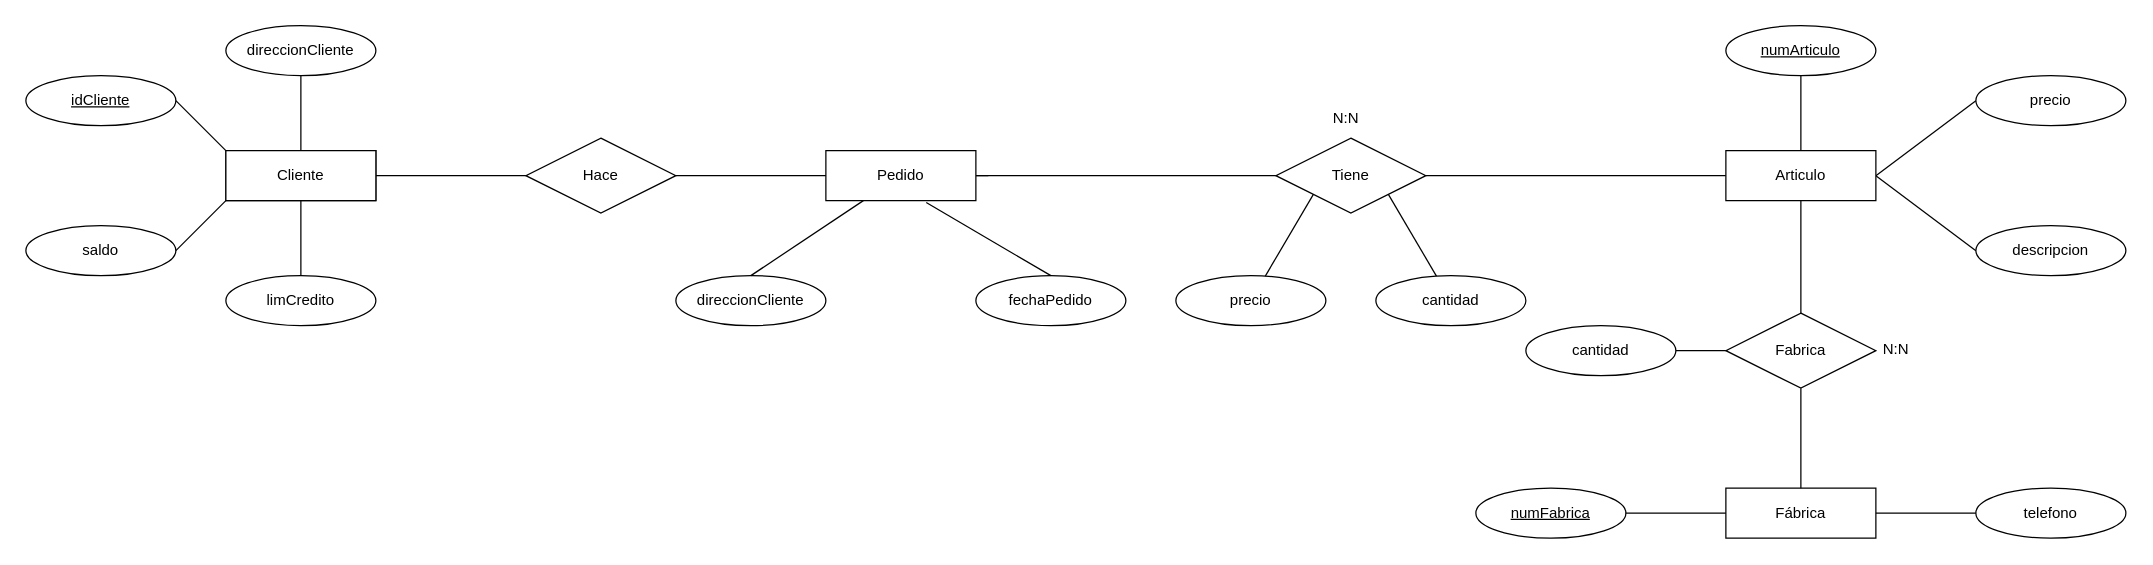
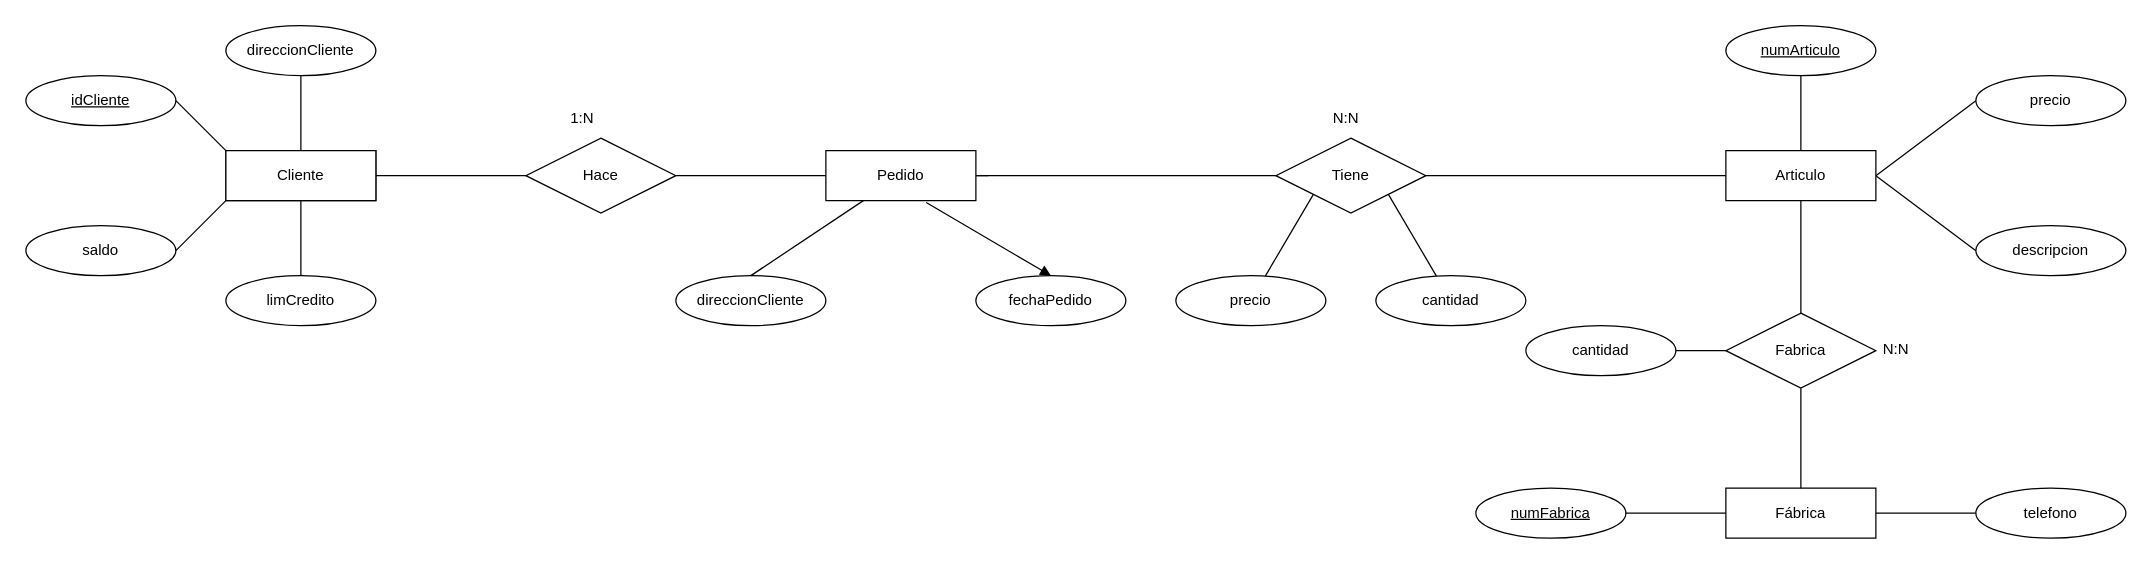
  <mxCell id="0" />
  <mxCell id="1" parent="0" />
  <mxCell id="2" value="Cliente" style="shape=ext;margin=3;double=1;whiteSpace=wrap;html=1;align=center;" parent="1" vertex="1"><mxGeometry x="180" y="120" width="120" height="40" as="geometry" /></mxCell>
  <mxCell id="3" value="Hace" style="shape=rhombus;perimeter=rhombusPerimeter;whiteSpace=wrap;html=1;align=center;" parent="1" vertex="1"><mxGeometry x="420" y="110" width="120" height="60" as="geometry" /></mxCell>
  <mxCell id="4" value="idCliente" style="ellipse;whiteSpace=wrap;html=1;align=center;fontStyle=4;" parent="1" vertex="1"><mxGeometry x="20" y="60" width="120" height="40" as="geometry" /></mxCell>
  <mxCell id="5" value="&lt;div&gt;saldo&lt;/div&gt;" style="ellipse;whiteSpace=wrap;html=1;align=center;" parent="1" vertex="1"><mxGeometry x="20" y="180" width="120" height="40" as="geometry" /></mxCell>
  <mxCell id="6" value="&lt;div&gt;limCredito&lt;/div&gt;" style="ellipse;whiteSpace=wrap;html=1;align=center;" parent="1" vertex="1"><mxGeometry x="180" y="220" width="120" height="40" as="geometry" /></mxCell>
  <mxCell id="7" value="" style="endArrow=none;html=1;rounded=0;entryX=0;entryY=0;entryDx=0;entryDy=0;" parent="1" target="2" edge="1"><mxGeometry relative="1" as="geometry"><mxPoint x="140" y="80" as="sourcePoint" /><mxPoint x="300" y="80" as="targetPoint" /></mxGeometry></mxCell>
  <mxCell id="8" value="" style="endArrow=none;html=1;rounded=0;entryX=0.5;entryY=0;entryDx=0;entryDy=0;exitX=0.5;exitY=1;exitDx=0;exitDy=0;" parent="1" target="2" edge="1"><mxGeometry relative="1" as="geometry"><mxPoint x="240" y="60" as="sourcePoint" /><mxPoint x="300" y="100" as="targetPoint" /></mxGeometry></mxCell>
  <mxCell id="9" value="" style="endArrow=none;html=1;rounded=0;exitX=1;exitY=0.5;exitDx=0;exitDy=0;entryX=0;entryY=1;entryDx=0;entryDy=0;" parent="1" source="5" target="2" edge="1"><mxGeometry relative="1" as="geometry"><mxPoint x="40" y="160" as="sourcePoint" /><mxPoint x="200" y="160" as="targetPoint" /></mxGeometry></mxCell>
  <mxCell id="10" value="" style="endArrow=none;html=1;rounded=0;exitX=0.5;exitY=1;exitDx=0;exitDy=0;entryX=0.5;entryY=0;entryDx=0;entryDy=0;" parent="1" source="2" target="6" edge="1"><mxGeometry relative="1" as="geometry"><mxPoint x="210" y="200" as="sourcePoint" /><mxPoint x="370" y="200" as="targetPoint" /></mxGeometry></mxCell>
  <mxCell id="11" value="" style="endArrow=none;html=1;rounded=0;entryX=0;entryY=0.5;entryDx=0;entryDy=0;" parent="1" target="3" edge="1"><mxGeometry relative="1" as="geometry"><mxPoint x="300" y="140" as="sourcePoint" /><mxPoint x="410" y="140" as="targetPoint" /></mxGeometry></mxCell>
  <mxCell id="12" value="" style="endArrow=none;html=1;rounded=0;exitX=1;exitY=0.5;exitDx=0;exitDy=0;" parent="1" source="32" edge="1"><mxGeometry relative="1" as="geometry"><mxPoint x="750" y="140" as="sourcePoint" /><mxPoint x="790" y="140" as="targetPoint" /></mxGeometry></mxCell>
  <mxCell id="13" value="&lt;div&gt;Tiene&lt;/div&gt;" style="shape=rhombus;perimeter=rhombusPerimeter;whiteSpace=wrap;html=1;align=center;" parent="1" vertex="1"><mxGeometry x="1020" y="110" width="120" height="60" as="geometry" /></mxCell>
  <mxCell id="14" value="" style="endArrow=none;html=1;rounded=0;entryX=1;entryY=0.5;entryDx=0;entryDy=0;" parent="1" source="13" target="32" edge="1"><mxGeometry relative="1" as="geometry"><mxPoint x="760" y="230" as="sourcePoint" /><mxPoint x="970" y="140" as="targetPoint" /></mxGeometry></mxCell>
  <mxCell id="15" value="" style="endArrow=none;html=1;rounded=0;entryX=1;entryY=0.5;entryDx=0;entryDy=0;exitX=0;exitY=0.5;exitDx=0;exitDy=0;" parent="1" target="13" edge="1" source="22"><mxGeometry relative="1" as="geometry"><mxPoint x="1550" y="140" as="sourcePoint" /><mxPoint x="1320" y="220" as="targetPoint" /></mxGeometry></mxCell>
  <mxCell id="16" value="N:N" style="text;strokeColor=none;fillColor=none;spacingLeft=4;spacingRight=4;overflow=hidden;rotatable=0;points=[[0,0.5],[1,0.5]];portConstraint=eastwest;fontSize=12;" parent="1" vertex="1"><mxGeometry x="1060" y="80" width="40" height="30" as="geometry" /></mxCell>
  <mxCell id="17" value="precio" style="ellipse;whiteSpace=wrap;html=1;align=center;" parent="1" vertex="1"><mxGeometry x="1580" y="60" width="120" height="40" as="geometry" /></mxCell>
  <mxCell id="18" value="" style="endArrow=none;html=1;rounded=0;entryX=1;entryY=0.5;entryDx=0;entryDy=0;exitX=0;exitY=0.5;exitDx=0;exitDy=0;" parent="1" source="17" target="22" edge="1"><mxGeometry relative="1" as="geometry"><mxPoint x="1310" y="205" as="sourcePoint" /><mxPoint x="1440" y="165" as="targetPoint" /></mxGeometry></mxCell>
  <mxCell id="19" value="" style="endArrow=none;html=1;rounded=0;entryX=0;entryY=0.5;entryDx=0;entryDy=0;exitX=1;exitY=0.5;exitDx=0;exitDy=0;" parent="1" target="42" edge="1" source="22"><mxGeometry relative="1" as="geometry"><mxPoint x="1440" y="165" as="sourcePoint" /><mxPoint x="1560" y="220" as="targetPoint" /></mxGeometry></mxCell>
  <mxCell id="20" value="" style="endArrow=none;html=1;rounded=0;exitX=0.5;exitY=0;exitDx=0;exitDy=0;" parent="1" source="22" target="43" edge="1"><mxGeometry relative="1" as="geometry"><mxPoint x="1440" y="90" as="sourcePoint" /><mxPoint x="1440" y="60" as="targetPoint" /></mxGeometry></mxCell>
  <mxCell id="21" value="Cliente" style="whiteSpace=wrap;html=1;align=center;" parent="1" vertex="1"><mxGeometry x="180" y="120" width="120" height="40" as="geometry" /></mxCell>
  <mxCell id="22" value="Articulo" style="whiteSpace=wrap;html=1;align=center;" parent="1" vertex="1"><mxGeometry x="1380" y="120" width="120" height="40" as="geometry" /></mxCell>
  <mxCell id="23" value="Fábrica" style="whiteSpace=wrap;html=1;align=center;" parent="1" vertex="1"><mxGeometry x="1380" y="390" width="120" height="40" as="geometry" /></mxCell>
  <mxCell id="24" value="&lt;div&gt;Fabrica&lt;/div&gt;" style="shape=rhombus;perimeter=rhombusPerimeter;whiteSpace=wrap;html=1;align=center;" parent="1" vertex="1"><mxGeometry x="1380" y="250" width="120" height="60" as="geometry" /></mxCell>
  <mxCell id="25" value="" style="endArrow=none;html=1;rounded=0;exitX=0.5;exitY=0;exitDx=0;exitDy=0;entryX=0.5;entryY=1;entryDx=0;entryDy=0;" parent="1" source="23" edge="1" target="24"><mxGeometry relative="1" as="geometry"><mxPoint x="1440" y="430" as="sourcePoint" /><mxPoint x="1440" y="370" as="targetPoint" /></mxGeometry></mxCell>
  <mxCell id="26" value="N:N" style="text;strokeColor=none;fillColor=none;spacingLeft=4;spacingRight=4;overflow=hidden;rotatable=0;points=[[0,0.5],[1,0.5]];portConstraint=eastwest;fontSize=12;" parent="1" vertex="1"><mxGeometry x="1500" y="265" width="40" height="30" as="geometry" /></mxCell>
  <mxCell id="27" value="numFabrica" style="ellipse;whiteSpace=wrap;html=1;align=center;fontStyle=4;" parent="1" vertex="1"><mxGeometry x="1180" y="390" width="120" height="40" as="geometry" /></mxCell>
  <mxCell id="28" value="&lt;div&gt;telefono&lt;/div&gt;" style="ellipse;whiteSpace=wrap;html=1;align=center;" parent="1" vertex="1"><mxGeometry x="1580" y="390" width="120" height="40" as="geometry" /></mxCell>
  <mxCell id="29" value="" style="endArrow=none;html=1;rounded=0;" parent="1" edge="1"><mxGeometry relative="1" as="geometry"><mxPoint x="1500" y="410" as="sourcePoint" /><mxPoint x="1580" y="410" as="targetPoint" /></mxGeometry></mxCell>
  <mxCell id="30" value="" style="endArrow=none;html=1;rounded=0;entryX=0;entryY=0.5;entryDx=0;entryDy=0;" parent="1" target="23" edge="1"><mxGeometry relative="1" as="geometry"><mxPoint x="1300" y="410" as="sourcePoint" /><mxPoint x="1460" y="410" as="targetPoint" /></mxGeometry></mxCell>
+ <mxCell id="31" value="1:N" style="text;strokeColor=none;fillColor=none;spacingLeft=4;spacingRight=4;overflow=hidden;rotatable=0;points=[[0,0.5],[1,0.5]];portConstraint=eastwest;fontSize=12;" vertex="1" parent="1"><mxGeometry x="450" y="80" width="40" height="30" as="geometry" /></mxCell>
  <mxCell id="32" value="&lt;div&gt;Pedido&lt;/div&gt;" style="whiteSpace=wrap;html=1;align=center;" parent="1" vertex="1"><mxGeometry x="660" y="120" width="120" height="40" as="geometry" /></mxCell>
  <mxCell id="33" value="" style="endArrow=none;html=1;rounded=0;exitX=1;exitY=0.5;exitDx=0;exitDy=0;" edge="1" parent="1" source="3" target="32"><mxGeometry relative="1" as="geometry"><mxPoint x="530" y="140" as="sourcePoint" /><mxPoint x="850" y="140" as="targetPoint" /></mxGeometry></mxCell>
  <mxCell id="34" value="direccionCliente" style="ellipse;whiteSpace=wrap;html=1;align=center;" vertex="1" parent="1"><mxGeometry x="540" y="220" width="120" height="40" as="geometry" /></mxCell>
  <mxCell id="35" value="" style="endArrow=none;html=1;rounded=0;exitX=0.5;exitY=0;exitDx=0;exitDy=0;" edge="1" parent="1" source="34" target="32"><mxGeometry relative="1" as="geometry"><mxPoint x="720" y="210" as="sourcePoint" /><mxPoint x="720" y="160" as="targetPoint" /></mxGeometry></mxCell>
  <mxCell id="36" value="&lt;div&gt;fechaPedido&lt;/div&gt;" style="ellipse;whiteSpace=wrap;html=1;align=center;" vertex="1" parent="1"><mxGeometry x="780" y="220" width="120" height="40" as="geometry" /></mxCell>
- <mxCell id="37" value="" style="endArrow=none;html=1;rounded=0;entryX=0.5;entryY=0;entryDx=0;entryDy=0;exitX=0.669;exitY=1.039;exitDx=0;exitDy=0;exitPerimeter=0;" edge="1" parent="1" source="32" target="36"><mxGeometry relative="1" as="geometry"><mxPoint x="740" y="160" as="sourcePoint" /><mxPoint x="900" y="160" as="targetPoint" /></mxGeometry></mxCell>
+ <mxCell id="37" value="" style="endArrow=block;html=1;rounded=0;entryX=0.5;entryY=0;entryDx=0;entryDy=0;exitX=0.669;exitY=1.039;exitDx=0;exitDy=0;exitPerimeter=0;" edge="1" parent="1" source="32" target="36"><mxGeometry relative="1" as="geometry"><mxPoint x="740" y="160" as="sourcePoint" /><mxPoint x="900" y="160" as="targetPoint" /></mxGeometry></mxCell>
  <mxCell id="38" value="precio" style="ellipse;whiteSpace=wrap;html=1;align=center;" vertex="1" parent="1"><mxGeometry x="940" y="220" width="120" height="40" as="geometry" /></mxCell>
  <mxCell id="39" value="cantidad" style="ellipse;whiteSpace=wrap;html=1;align=center;" vertex="1" parent="1"><mxGeometry x="1100" y="220" width="120" height="40" as="geometry" /></mxCell>
  <mxCell id="40" value="" style="endArrow=none;html=1;rounded=0;entryX=0;entryY=1;entryDx=0;entryDy=0;" edge="1" parent="1" source="38" target="13"><mxGeometry relative="1" as="geometry"><mxPoint x="1010" y="220" as="sourcePoint" /><mxPoint x="1170" y="220" as="targetPoint" /></mxGeometry></mxCell>
  <mxCell id="41" value="" style="endArrow=none;html=1;rounded=0;exitX=1;exitY=1;exitDx=0;exitDy=0;" edge="1" parent="1" source="13" target="39"><mxGeometry relative="1" as="geometry"><mxPoint x="1100" y="140" as="sourcePoint" /><mxPoint x="1270" y="150" as="targetPoint" /></mxGeometry></mxCell>
  <mxCell id="42" value="&lt;div&gt;descripcion&lt;/div&gt;" style="ellipse;whiteSpace=wrap;html=1;align=center;" vertex="1" parent="1"><mxGeometry x="1580" y="180" width="120" height="40" as="geometry" /></mxCell>
  <mxCell id="43" value="&lt;div&gt;numArticulo&lt;/div&gt;" style="ellipse;whiteSpace=wrap;html=1;align=center;fontStyle=4;" vertex="1" parent="1"><mxGeometry x="1380" y="20" width="120" height="40" as="geometry" /></mxCell>
  <mxCell id="44" value="" style="endArrow=none;html=1;rounded=0;entryX=0.5;entryY=1;entryDx=0;entryDy=0;exitX=0.5;exitY=0;exitDx=0;exitDy=0;" edge="1" parent="1" source="24" target="22"><mxGeometry relative="1" as="geometry"><mxPoint x="1330" y="280" as="sourcePoint" /><mxPoint x="1490" y="280" as="targetPoint" /></mxGeometry></mxCell>
  <mxCell id="45" value="cantidad" style="ellipse;whiteSpace=wrap;html=1;align=center;" vertex="1" parent="1"><mxGeometry x="1220" y="260" width="120" height="40" as="geometry" /></mxCell>
  <mxCell id="46" value="" style="endArrow=none;html=1;rounded=0;entryX=0;entryY=0.5;entryDx=0;entryDy=0;exitX=1;exitY=0.5;exitDx=0;exitDy=0;" edge="1" parent="1" source="45" target="24"><mxGeometry relative="1" as="geometry"><mxPoint x="1290" y="360" as="sourcePoint" /><mxPoint x="1460" y="360" as="targetPoint" /></mxGeometry></mxCell>
  <mxCell id="47" value="direccionCliente" style="ellipse;whiteSpace=wrap;html=1;align=center;" vertex="1" parent="1"><mxGeometry x="180" y="20" width="120" height="40" as="geometry" /></mxCell>
